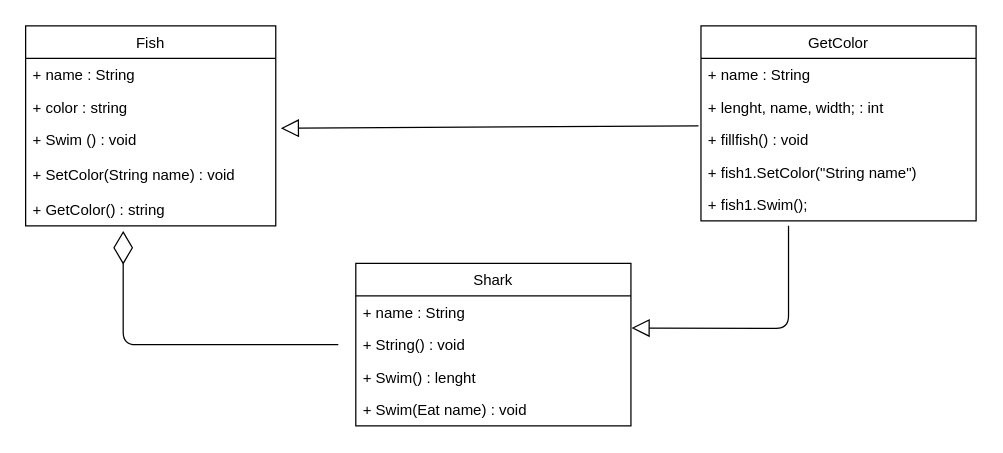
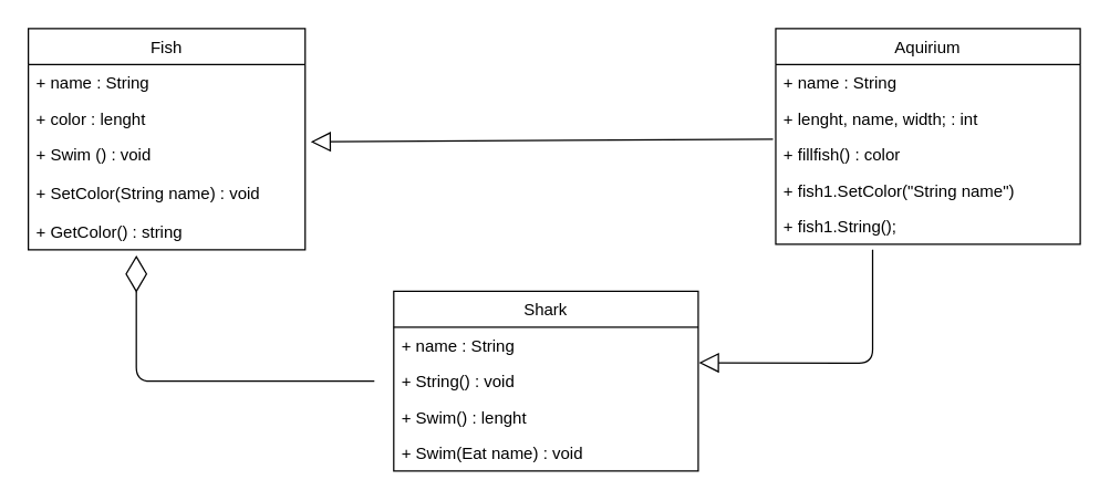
  <mxCell id="0" />
  <mxCell id="1" parent="0" />
- <mxCell id="2" value="GetColor" style="swimlane;fontStyle=0;childLayout=stackLayout;horizontal=1;startSize=26;fillColor=none;horizontalStack=0;resizeParent=1;resizeParentMax=0;resizeLast=0;collapsible=1;marginBottom=0;" vertex="1" parent="1"><mxGeometry x="560" y="20" width="220" height="156" as="geometry" /></mxCell>
+ <mxCell id="2" value="Aquirium" style="swimlane;fontStyle=0;childLayout=stackLayout;horizontal=1;startSize=26;fillColor=none;horizontalStack=0;resizeParent=1;resizeParentMax=0;resizeLast=0;collapsible=1;marginBottom=0;" vertex="1" parent="1"><mxGeometry x="560" y="20" width="220" height="156" as="geometry" /></mxCell>
  <mxCell id="3" value="+ name : String" style="text;strokeColor=none;fillColor=none;align=left;verticalAlign=top;spacingLeft=4;spacingRight=4;overflow=hidden;rotatable=0;points=[[0,0.5],[1,0.5]];portConstraint=eastwest;" vertex="1" parent="2"><mxGeometry y="26" width="220" height="26" as="geometry" /></mxCell>
  <mxCell id="4" value="+ lenght, name, width; : int" style="text;strokeColor=none;fillColor=none;align=left;verticalAlign=top;spacingLeft=4;spacingRight=4;overflow=hidden;rotatable=0;points=[[0,0.5],[1,0.5]];portConstraint=eastwest;" vertex="1" parent="2"><mxGeometry y="52" width="220" height="26" as="geometry" /></mxCell>
- <mxCell id="5" value="+ fillfish() : void" style="text;strokeColor=none;fillColor=none;align=left;verticalAlign=top;spacingLeft=4;spacingRight=4;overflow=hidden;rotatable=0;points=[[0,0.5],[1,0.5]];portConstraint=eastwest;" vertex="1" parent="2"><mxGeometry y="78" width="220" height="26" as="geometry" /></mxCell>
+ <mxCell id="5" value="+ fillfish() : color" style="text;strokeColor=none;fillColor=none;align=left;verticalAlign=top;spacingLeft=4;spacingRight=4;overflow=hidden;rotatable=0;points=[[0,0.5],[1,0.5]];portConstraint=eastwest;" vertex="1" parent="2"><mxGeometry y="78" width="220" height="26" as="geometry" /></mxCell>
  <mxCell id="6" value="+ fish1.SetColor(&quot;String name&quot;)" style="text;strokeColor=none;fillColor=none;align=left;verticalAlign=top;spacingLeft=4;spacingRight=4;overflow=hidden;rotatable=0;points=[[0,0.5],[1,0.5]];portConstraint=eastwest;" vertex="1" parent="2"><mxGeometry y="104" width="220" height="26" as="geometry" /></mxCell>
- <mxCell id="7" value="+ fish1.Swim();" style="text;strokeColor=none;fillColor=none;align=left;verticalAlign=top;spacingLeft=4;spacingRight=4;overflow=hidden;rotatable=0;points=[[0,0.5],[1,0.5]];portConstraint=eastwest;" vertex="1" parent="2"><mxGeometry y="130" width="220" height="26" as="geometry" /></mxCell>
+ <mxCell id="7" value="+ fish1.String();" style="text;strokeColor=none;fillColor=none;align=left;verticalAlign=top;spacingLeft=4;spacingRight=4;overflow=hidden;rotatable=0;points=[[0,0.5],[1,0.5]];portConstraint=eastwest;" vertex="1" parent="2"><mxGeometry y="130" width="220" height="26" as="geometry" /></mxCell>
  <mxCell id="8" value="Fish" style="swimlane;fontStyle=0;childLayout=stackLayout;horizontal=1;startSize=26;fillColor=none;horizontalStack=0;resizeParent=1;resizeParentMax=0;resizeLast=0;collapsible=1;marginBottom=0;" vertex="1" parent="1"><mxGeometry x="20" y="20" width="200" height="160" as="geometry" /></mxCell>
  <mxCell id="9" value="+ name : String" style="text;strokeColor=none;fillColor=none;align=left;verticalAlign=top;spacingLeft=4;spacingRight=4;overflow=hidden;rotatable=0;points=[[0,0.5],[1,0.5]];portConstraint=eastwest;" vertex="1" parent="8"><mxGeometry y="26" width="200" height="26" as="geometry" /></mxCell>
- <mxCell id="10" value="+ color : string" style="text;strokeColor=none;fillColor=none;align=left;verticalAlign=top;spacingLeft=4;spacingRight=4;overflow=hidden;rotatable=0;points=[[0,0.5],[1,0.5]];portConstraint=eastwest;" vertex="1" parent="8"><mxGeometry y="52" width="200" height="26" as="geometry" /></mxCell>
+ <mxCell id="10" value="+ color : lenght" style="text;strokeColor=none;fillColor=none;align=left;verticalAlign=top;spacingLeft=4;spacingRight=4;overflow=hidden;rotatable=0;points=[[0,0.5],[1,0.5]];portConstraint=eastwest;" vertex="1" parent="8"><mxGeometry y="52" width="200" height="26" as="geometry" /></mxCell>
  <mxCell id="11" value="+ Swim () : void&#10;&#10;+ SetColor(String name) : void&#10;&#10;+ GetColor() : string" style="text;strokeColor=none;fillColor=none;align=left;verticalAlign=top;spacingLeft=4;spacingRight=4;overflow=hidden;rotatable=0;points=[[0,0.5],[1,0.5]];portConstraint=eastwest;" vertex="1" parent="8"><mxGeometry y="78" width="200" height="82" as="geometry" /></mxCell>
  <mxCell id="12" value="Shark" style="swimlane;fontStyle=0;childLayout=stackLayout;horizontal=1;startSize=26;fillColor=none;horizontalStack=0;resizeParent=1;resizeParentMax=0;resizeLast=0;collapsible=1;marginBottom=0;" vertex="1" parent="1"><mxGeometry x="284" y="210" width="220" height="130" as="geometry" /></mxCell>
  <mxCell id="13" value="+ name : String" style="text;strokeColor=none;fillColor=none;align=left;verticalAlign=top;spacingLeft=4;spacingRight=4;overflow=hidden;rotatable=0;points=[[0,0.5],[1,0.5]];portConstraint=eastwest;" vertex="1" parent="12"><mxGeometry y="26" width="220" height="26" as="geometry" /></mxCell>
  <mxCell id="14" value="+ String() : void" style="text;strokeColor=none;fillColor=none;align=left;verticalAlign=top;spacingLeft=4;spacingRight=4;overflow=hidden;rotatable=0;points=[[0,0.5],[1,0.5]];portConstraint=eastwest;" vertex="1" parent="12"><mxGeometry y="52" width="220" height="26" as="geometry" /></mxCell>
  <mxCell id="15" value="+ Swim() : lenght" style="text;strokeColor=none;fillColor=none;align=left;verticalAlign=top;spacingLeft=4;spacingRight=4;overflow=hidden;rotatable=0;points=[[0,0.5],[1,0.5]];portConstraint=eastwest;" vertex="1" parent="12"><mxGeometry y="78" width="220" height="26" as="geometry" /></mxCell>
  <mxCell id="16" value="+ Swim(Eat name) : void" style="text;strokeColor=none;fillColor=none;align=left;verticalAlign=top;spacingLeft=4;spacingRight=4;overflow=hidden;rotatable=0;points=[[0,0.5],[1,0.5]];portConstraint=eastwest;" vertex="1" parent="12"><mxGeometry y="104" width="220" height="26" as="geometry" /></mxCell>
  <mxCell id="17" value="" style="endArrow=diamondThin;endFill=0;endSize=24;html=1;entryX=0.39;entryY=1.049;entryDx=0;entryDy=0;entryPerimeter=0;" edge="1" parent="1" target="11"><mxGeometry width="160" relative="1" as="geometry"><mxPoint x="270" y="275" as="sourcePoint" /><mxPoint x="140" y="184" as="targetPoint" /><Array as="points"><mxPoint x="98" y="275" /></Array></mxGeometry></mxCell>
  <mxCell id="18" value="" style="endArrow=block;endFill=0;endSize=12;html=1;exitX=-0.009;exitY=0.077;exitDx=0;exitDy=0;exitPerimeter=0;" edge="1" parent="1" source="5"><mxGeometry width="160" relative="1" as="geometry"><mxPoint x="310" y="170" as="sourcePoint" /><mxPoint x="224" y="102" as="targetPoint" /></mxGeometry></mxCell>
  <mxCell id="19" value="" style="endArrow=block;endFill=0;endSize=12;html=1;entryX=1.002;entryY=-0.013;entryDx=0;entryDy=0;entryPerimeter=0;" edge="1" parent="1" target="14"><mxGeometry width="160" relative="1" as="geometry"><mxPoint x="630" y="180" as="sourcePoint" /><mxPoint x="215.98" y="241.998" as="targetPoint" /><Array as="points"><mxPoint x="630" y="262" /></Array></mxGeometry></mxCell>
